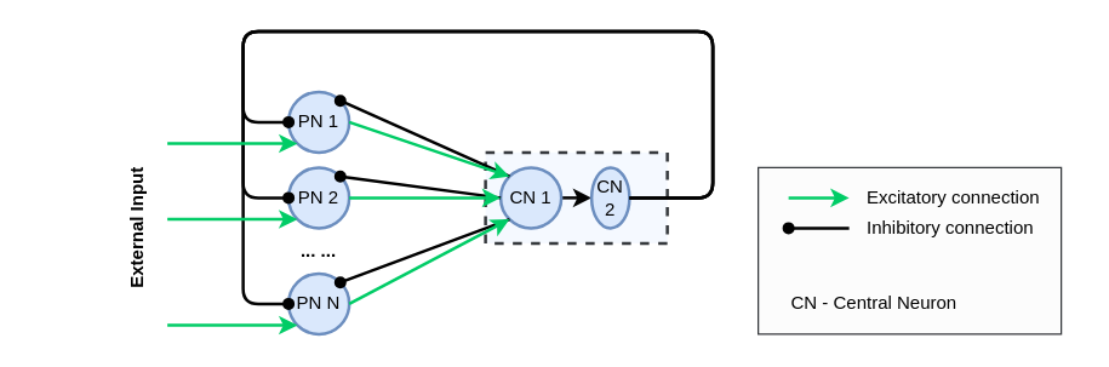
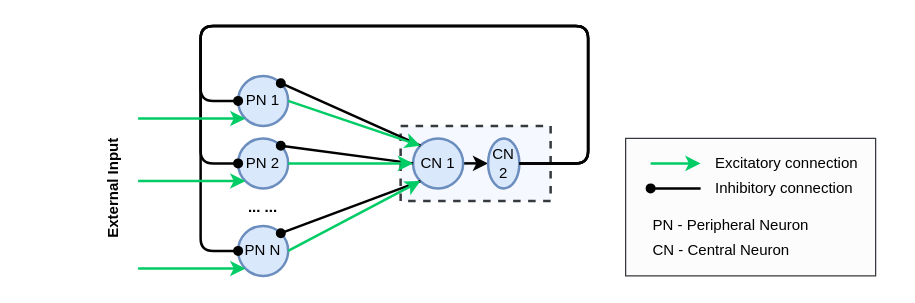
  <mxCell id="0" />
  <mxCell id="1" parent="0" />
  <mxCell id="2" value="" style="rounded=0;whiteSpace=wrap;html=1;shadow=0;strokeWidth=1;fillColor=#FCFCFC;align=left;noLabel=1;strokeColor=#36393d;" vertex="1" parent="1"><mxGeometry x="500" y="110" width="200" height="110" as="geometry" /></mxCell>
  <mxCell id="3" value="" style="rounded=0;whiteSpace=wrap;html=1;fillColor=#F5F9FF;dashed=1;shadow=0;strokeWidth=2;strokeColor=#36393d;" vertex="1" parent="1"><mxGeometry x="320" y="100" width="120" height="60" as="geometry" /></mxCell>
  <mxCell id="4" value="PN 1" style="ellipse;whiteSpace=wrap;html=1;aspect=fixed;fillColor=#dae8fc;strokeColor=#6c8ebf;strokeWidth=2;" vertex="1" parent="1"><mxGeometry x="190" y="60" width="40" height="40" as="geometry" /></mxCell>
  <mxCell id="5" value="PN 2" style="ellipse;whiteSpace=wrap;html=1;aspect=fixed;fillColor=#dae8fc;strokeColor=#6c8ebf;strokeWidth=2;" vertex="1" parent="1"><mxGeometry x="190" y="110" width="40" height="40" as="geometry" /></mxCell>
  <mxCell id="6" value="PN N" style="ellipse;whiteSpace=wrap;html=1;aspect=fixed;fillColor=#dae8fc;strokeColor=#6c8ebf;strokeWidth=2;" vertex="1" parent="1"><mxGeometry x="190" y="180" width="40" height="40" as="geometry" /></mxCell>
  <mxCell id="7" value="... ..." style="text;html=1;strokeColor=none;fillColor=none;align=center;verticalAlign=middle;whiteSpace=wrap;rounded=0;fontStyle=1" vertex="1" parent="1"><mxGeometry x="190" y="150" width="40" height="30" as="geometry" /></mxCell>
  <mxCell id="8" style="edgeStyle=orthogonalEdgeStyle;rounded=0;orthogonalLoop=1;jettySize=auto;html=1;exitX=1;exitY=0.5;exitDx=0;exitDy=0;entryX=0;entryY=0.5;entryDx=0;entryDy=0;startArrow=none;startFill=0;endArrow=classic;endFill=1;strokeColor=#030303;strokeWidth=2;" edge="1" parent="1" source="9" target="10"><mxGeometry relative="1" as="geometry" /></mxCell>
  <mxCell id="9" value="CN 1" style="ellipse;whiteSpace=wrap;html=1;aspect=fixed;fillColor=#dae8fc;strokeColor=#6c8ebf;strokeWidth=2;" vertex="1" parent="1"><mxGeometry x="330" y="110" width="40" height="40" as="geometry" /></mxCell>
  <mxCell id="10" value="CN 2" style="ellipse;whiteSpace=wrap;html=1;aspect=fixed;fillColor=#dae8fc;strokeColor=#6c8ebf;strokeWidth=2;" vertex="1" parent="1"><mxGeometry x="390" y="110" width="25" height="40" as="geometry" /></mxCell>
  <mxCell id="11" value="" style="endArrow=oval;html=1;entryX=1;entryY=0;entryDx=0;entryDy=0;exitX=0;exitY=1;exitDx=0;exitDy=0;endFill=1;strokeWidth=2;" edge="1" parent="1" source="9" target="6"><mxGeometry width="50" height="50" relative="1" as="geometry"><mxPoint x="340" y="210" as="sourcePoint" /><mxPoint x="440" y="180" as="targetPoint" /></mxGeometry></mxCell>
  <mxCell id="12" value="" style="endArrow=oval;html=1;entryX=1;entryY=0;entryDx=0;entryDy=0;exitX=0;exitY=0.5;exitDx=0;exitDy=0;endFill=1;strokeWidth=2;" edge="1" parent="1" source="9" target="5"><mxGeometry width="50" height="50" relative="1" as="geometry"><mxPoint x="345.858" y="154.142" as="sourcePoint" /><mxPoint x="234.142" y="195.858" as="targetPoint" /></mxGeometry></mxCell>
  <mxCell id="13" value="" style="endArrow=classic;html=1;exitX=1;exitY=0.5;exitDx=0;exitDy=0;entryX=0;entryY=1;entryDx=0;entryDy=0;strokeColor=#00CC66;strokeWidth=2;" edge="1" parent="1" source="6" target="9"><mxGeometry width="50" height="50" relative="1" as="geometry"><mxPoint x="240" y="140" as="sourcePoint" /><mxPoint x="340" y="140" as="targetPoint" /></mxGeometry></mxCell>
  <mxCell id="14" value="" style="endArrow=classic;html=1;exitX=1;exitY=0.5;exitDx=0;exitDy=0;strokeWidth=2;strokeColor=#00CC66;" edge="1" parent="1" source="5"><mxGeometry width="50" height="50" relative="1" as="geometry"><mxPoint x="240" y="90" as="sourcePoint" /><mxPoint x="330" y="130" as="targetPoint" /></mxGeometry></mxCell>
  <mxCell id="15" value="" style="endArrow=oval;html=1;entryX=1;entryY=0;entryDx=0;entryDy=0;exitX=0;exitY=0;exitDx=0;exitDy=0;endFill=1;strokeWidth=2;" edge="1" parent="1" source="9" target="4"><mxGeometry width="50" height="50" relative="1" as="geometry"><mxPoint x="340" y="140" as="sourcePoint" /><mxPoint x="234.142" y="125.858" as="targetPoint" /></mxGeometry></mxCell>
  <mxCell id="16" value="" style="endArrow=classic;html=1;exitX=1;exitY=0.5;exitDx=0;exitDy=0;entryX=0;entryY=0;entryDx=0;entryDy=0;strokeWidth=2;fillColor=#60a917;strokeColor=#00CC66;" edge="1" parent="1" source="4" target="9"><mxGeometry width="50" height="50" relative="1" as="geometry"><mxPoint x="390" y="230" as="sourcePoint" /><mxPoint x="440" y="180" as="targetPoint" /></mxGeometry></mxCell>
  <mxCell id="17" value="" style="endArrow=classic;html=1;exitX=1;exitY=0.5;exitDx=0;exitDy=0;strokeWidth=2;fillColor=#60a917;strokeColor=#00CC66;" edge="1" parent="1"><mxGeometry width="50" height="50" relative="1" as="geometry"><mxPoint x="520" y="130" as="sourcePoint" /><mxPoint x="560" y="130" as="targetPoint" /></mxGeometry></mxCell>
  <mxCell id="18" value="" style="endArrow=oval;html=1;entryX=1;entryY=0;entryDx=0;entryDy=0;endFill=1;strokeWidth=2;" edge="1" parent="1"><mxGeometry width="50" height="50" relative="1" as="geometry"><mxPoint x="560" y="150" as="sourcePoint" /><mxPoint x="520.002" y="149.998" as="targetPoint" /></mxGeometry></mxCell>
  <mxCell id="19" value="Excitatory connection" style="text;html=1;strokeColor=none;fillColor=none;align=left;verticalAlign=middle;whiteSpace=wrap;rounded=0;shadow=0;dashed=1;" vertex="1" parent="1"><mxGeometry x="570" y="120" width="140" height="20" as="geometry" /></mxCell>
  <mxCell id="20" value="Inhibitory connection" style="text;html=1;strokeColor=none;fillColor=none;align=left;verticalAlign=middle;whiteSpace=wrap;rounded=0;shadow=0;dashed=1;" vertex="1" parent="1"><mxGeometry x="570" y="140" width="140" height="20" as="geometry" /></mxCell>
  <mxCell id="21" value="" style="endArrow=oval;html=1;strokeColor=#030303;strokeWidth=2;entryX=0;entryY=0.5;entryDx=0;entryDy=0;exitX=1;exitY=0.5;exitDx=0;exitDy=0;endFill=1;" edge="1" parent="1" source="10" target="4"><mxGeometry width="50" height="50" relative="1" as="geometry"><mxPoint x="430" y="130" as="sourcePoint" /><mxPoint x="190" y="80" as="targetPoint" /><Array as="points"><mxPoint x="470" y="130" /><mxPoint x="470" y="20" /><mxPoint x="160" y="20" /><mxPoint x="160" y="80" /></Array></mxGeometry></mxCell>
  <mxCell id="22" value="" style="endArrow=oval;html=1;strokeColor=#030303;strokeWidth=2;entryX=0;entryY=0.5;entryDx=0;entryDy=0;exitX=1;exitY=0.5;exitDx=0;exitDy=0;endFill=1;" edge="1" parent="1" source="10" target="5"><mxGeometry width="50" height="50" relative="1" as="geometry"><mxPoint x="430" y="130" as="sourcePoint" /><mxPoint x="190" y="130" as="targetPoint" /><Array as="points"><mxPoint x="470" y="130" /><mxPoint x="470" y="20" /><mxPoint x="160" y="20" /><mxPoint x="160" y="80" /><mxPoint x="160" y="130" /></Array></mxGeometry></mxCell>
  <mxCell id="23" value="" style="endArrow=oval;html=1;strokeColor=#030303;strokeWidth=2;entryX=0;entryY=0.5;entryDx=0;entryDy=0;exitX=1;exitY=0.5;exitDx=0;exitDy=0;endFill=1;" edge="1" parent="1" source="10" target="6"><mxGeometry width="50" height="50" relative="1" as="geometry"><mxPoint x="430" y="130" as="sourcePoint" /><mxPoint x="190" y="200" as="targetPoint" /><Array as="points"><mxPoint x="470" y="130" /><mxPoint x="470" y="20" /><mxPoint x="160" y="20" /><mxPoint x="160" y="80" /><mxPoint x="160" y="130" /><mxPoint x="160" y="200" /></Array></mxGeometry></mxCell>
  <mxCell id="24" value="External Input" style="text;html=1;strokeColor=none;fillColor=none;align=center;verticalAlign=middle;whiteSpace=wrap;rounded=0;shadow=0;dashed=1;rotation=-90;fontStyle=1" vertex="1" parent="1"><mxGeometry x="20" y="140" width="140" height="20" as="geometry" /></mxCell>
  <mxCell id="25" value="" style="endArrow=classic;html=1;strokeWidth=2;fillColor=#60a917;strokeColor=#00CC66;entryX=0;entryY=1;entryDx=0;entryDy=0;" edge="1" parent="1" target="4"><mxGeometry width="50" height="50" relative="1" as="geometry"><mxPoint x="110" y="94" as="sourcePoint" /><mxPoint x="440" y="200" as="targetPoint" /></mxGeometry></mxCell>
  <mxCell id="26" value="" style="endArrow=classic;html=1;strokeWidth=2;fillColor=#60a917;strokeColor=#00CC66;entryX=0;entryY=1;entryDx=0;entryDy=0;" edge="1" parent="1" target="5"><mxGeometry width="50" height="50" relative="1" as="geometry"><mxPoint x="110" y="144" as="sourcePoint" /><mxPoint x="150" y="150" as="targetPoint" /></mxGeometry></mxCell>
  <mxCell id="27" value="" style="endArrow=classic;html=1;strokeWidth=2;fillColor=#60a917;strokeColor=#00CC66;entryX=0;entryY=1;entryDx=0;entryDy=0;" edge="1" parent="1" target="6"><mxGeometry width="50" height="50" relative="1" as="geometry"><mxPoint x="110" y="214" as="sourcePoint" /><mxPoint x="205.858" y="154.142" as="targetPoint" /></mxGeometry></mxCell>
+ <mxCell id="28" value="PN - Peripheral Neuron" style="text;html=1;strokeColor=none;fillColor=none;align=left;verticalAlign=middle;whiteSpace=wrap;rounded=0;shadow=0;" vertex="1" parent="1"><mxGeometry x="520" y="170" width="160" height="20" as="geometry" /></mxCell>
  <mxCell id="29" value="CN - Central Neuron" style="text;html=1;strokeColor=none;fillColor=none;align=left;verticalAlign=middle;whiteSpace=wrap;rounded=0;shadow=0;" vertex="1" parent="1"><mxGeometry x="520" y="190" width="160" height="20" as="geometry" /></mxCell>
